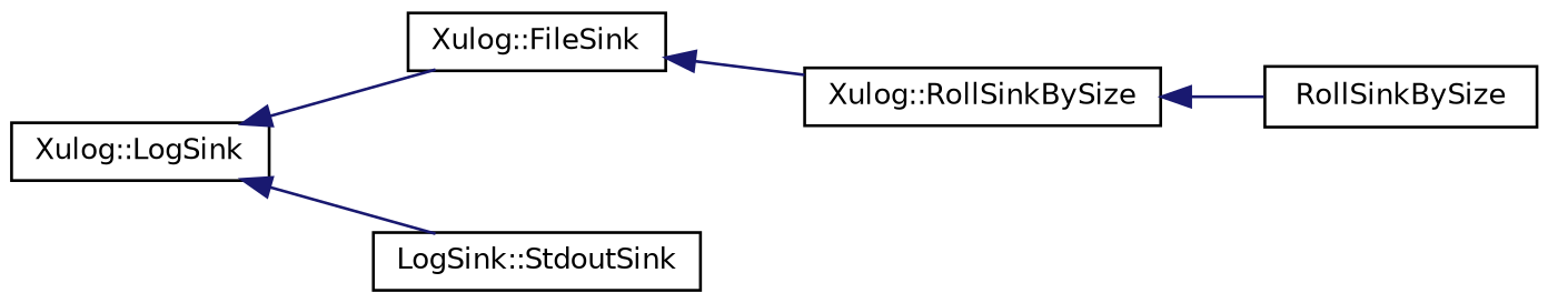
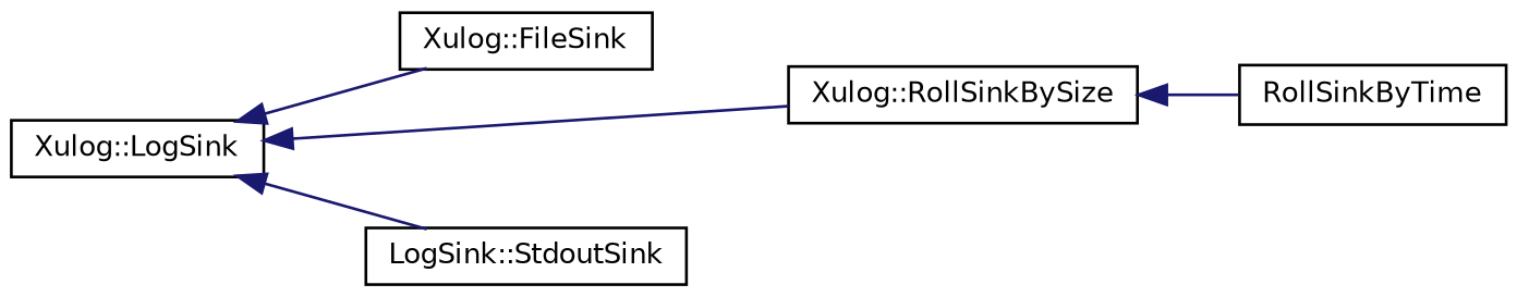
  digraph {
    rankdir=LR
    node [color=black fillcolor=white fontname=Helvetica fontsize=10 shape=record style=filled]
    edge [color=midnightblue dir=back fontname=Helvetica fontsize=10 labelfontname=Helvetica labelfontsize=10 style=solid]
    n1 [height=0.2 label="Xulog::LogSink" width=0.4]
    n2 [height=0.2 label="Xulog::FileSink" width=0.4]
    n3 [height=0.2 label="Xulog::RollSinkBySize" width=0.4]
    n4 [height=0.2 label="LogSink::StdoutSink" width=0.4]
-   n5 [height=0.2 label=RollSinkBySize width=0.4]
+   n5 [height=0.2 label=RollSinkByTime width=0.4]
    n1 -> n2
-   n2 -> n3
+   n1 -> n3
    n1 -> n4
    n3 -> n5
  }
